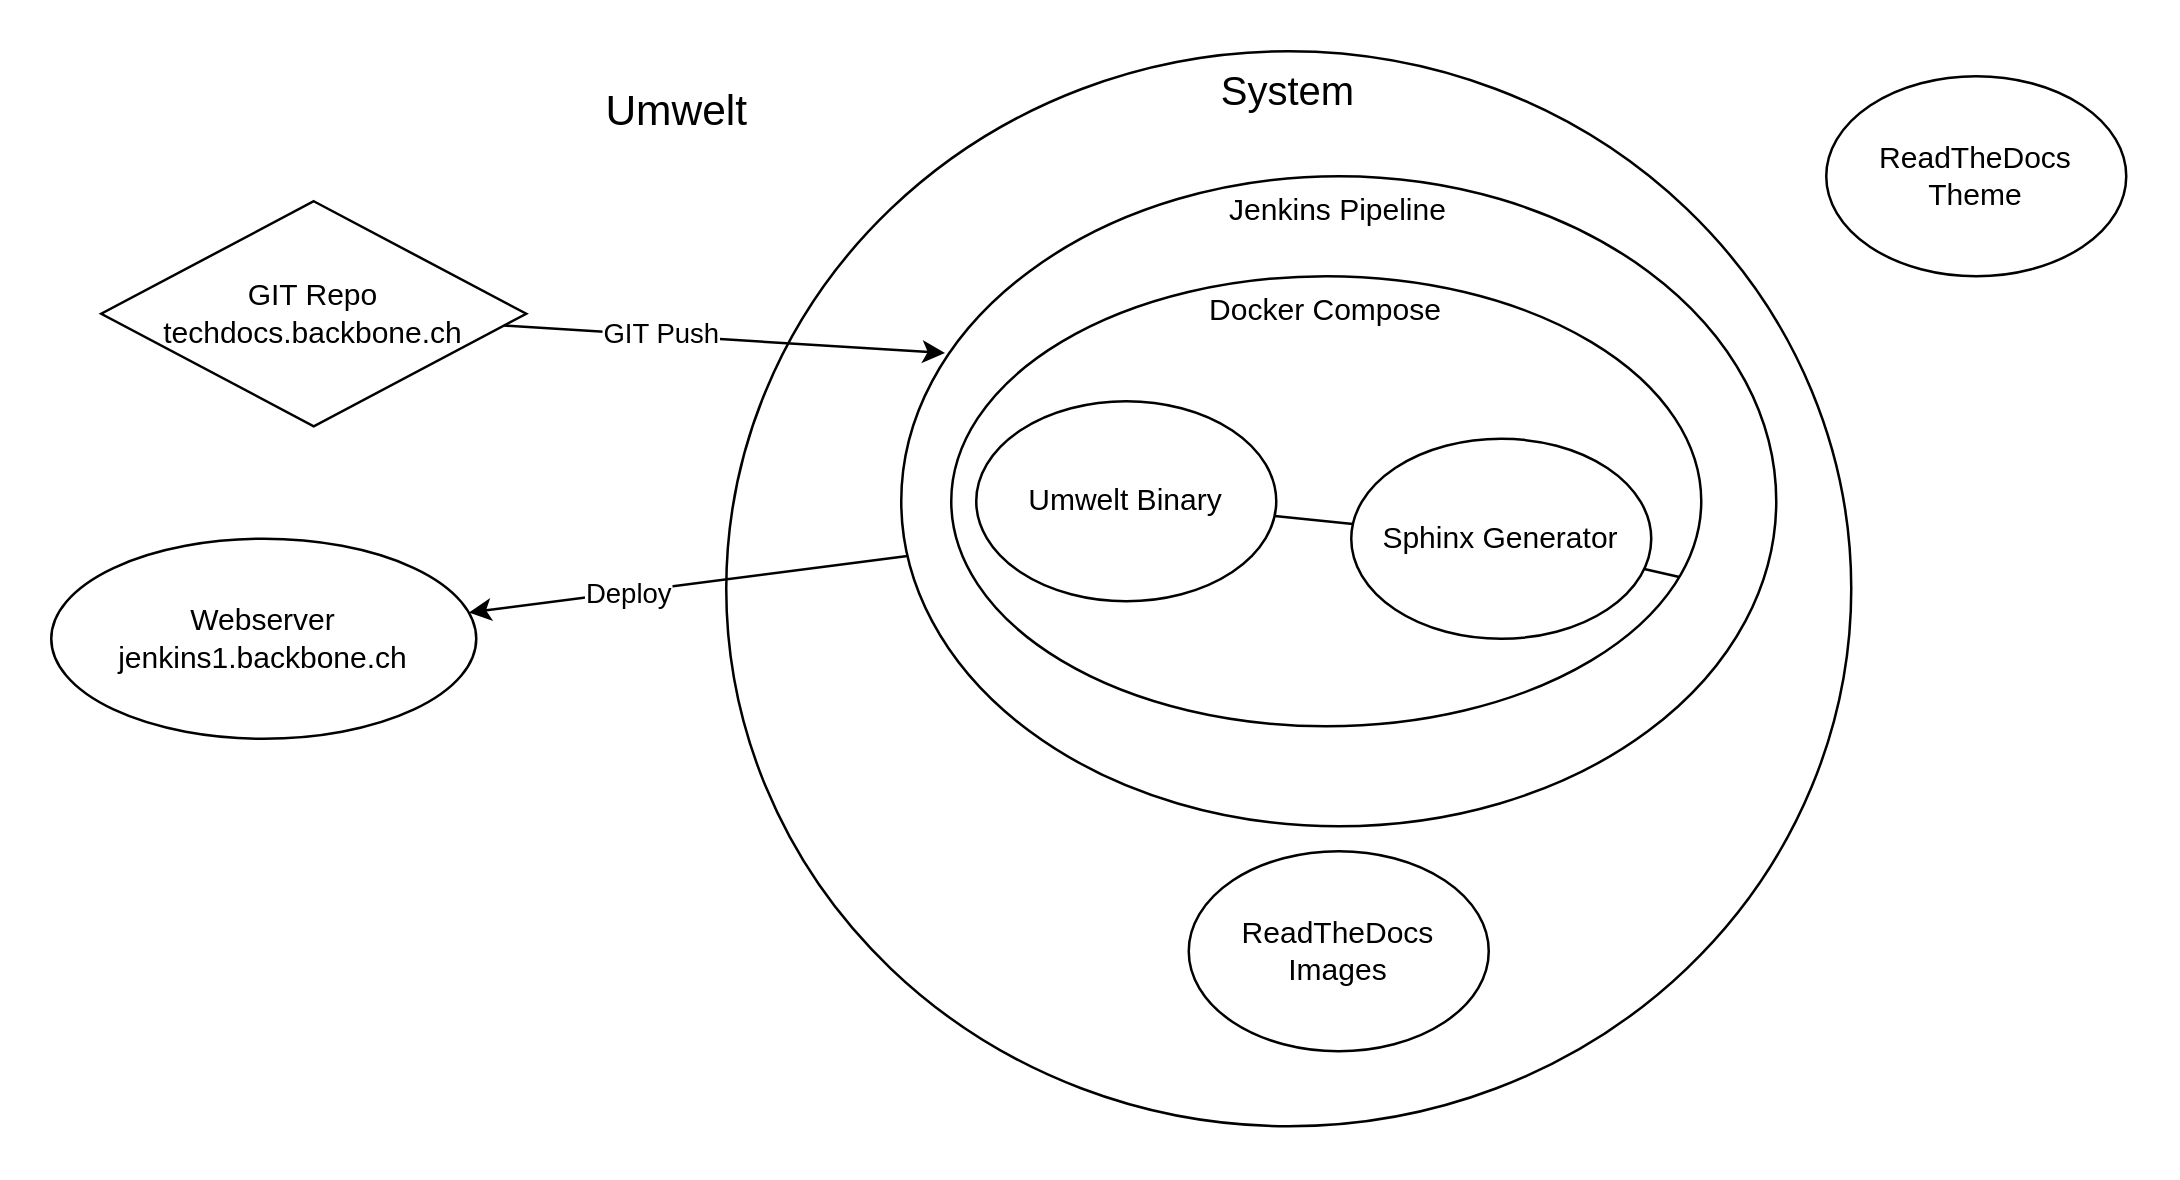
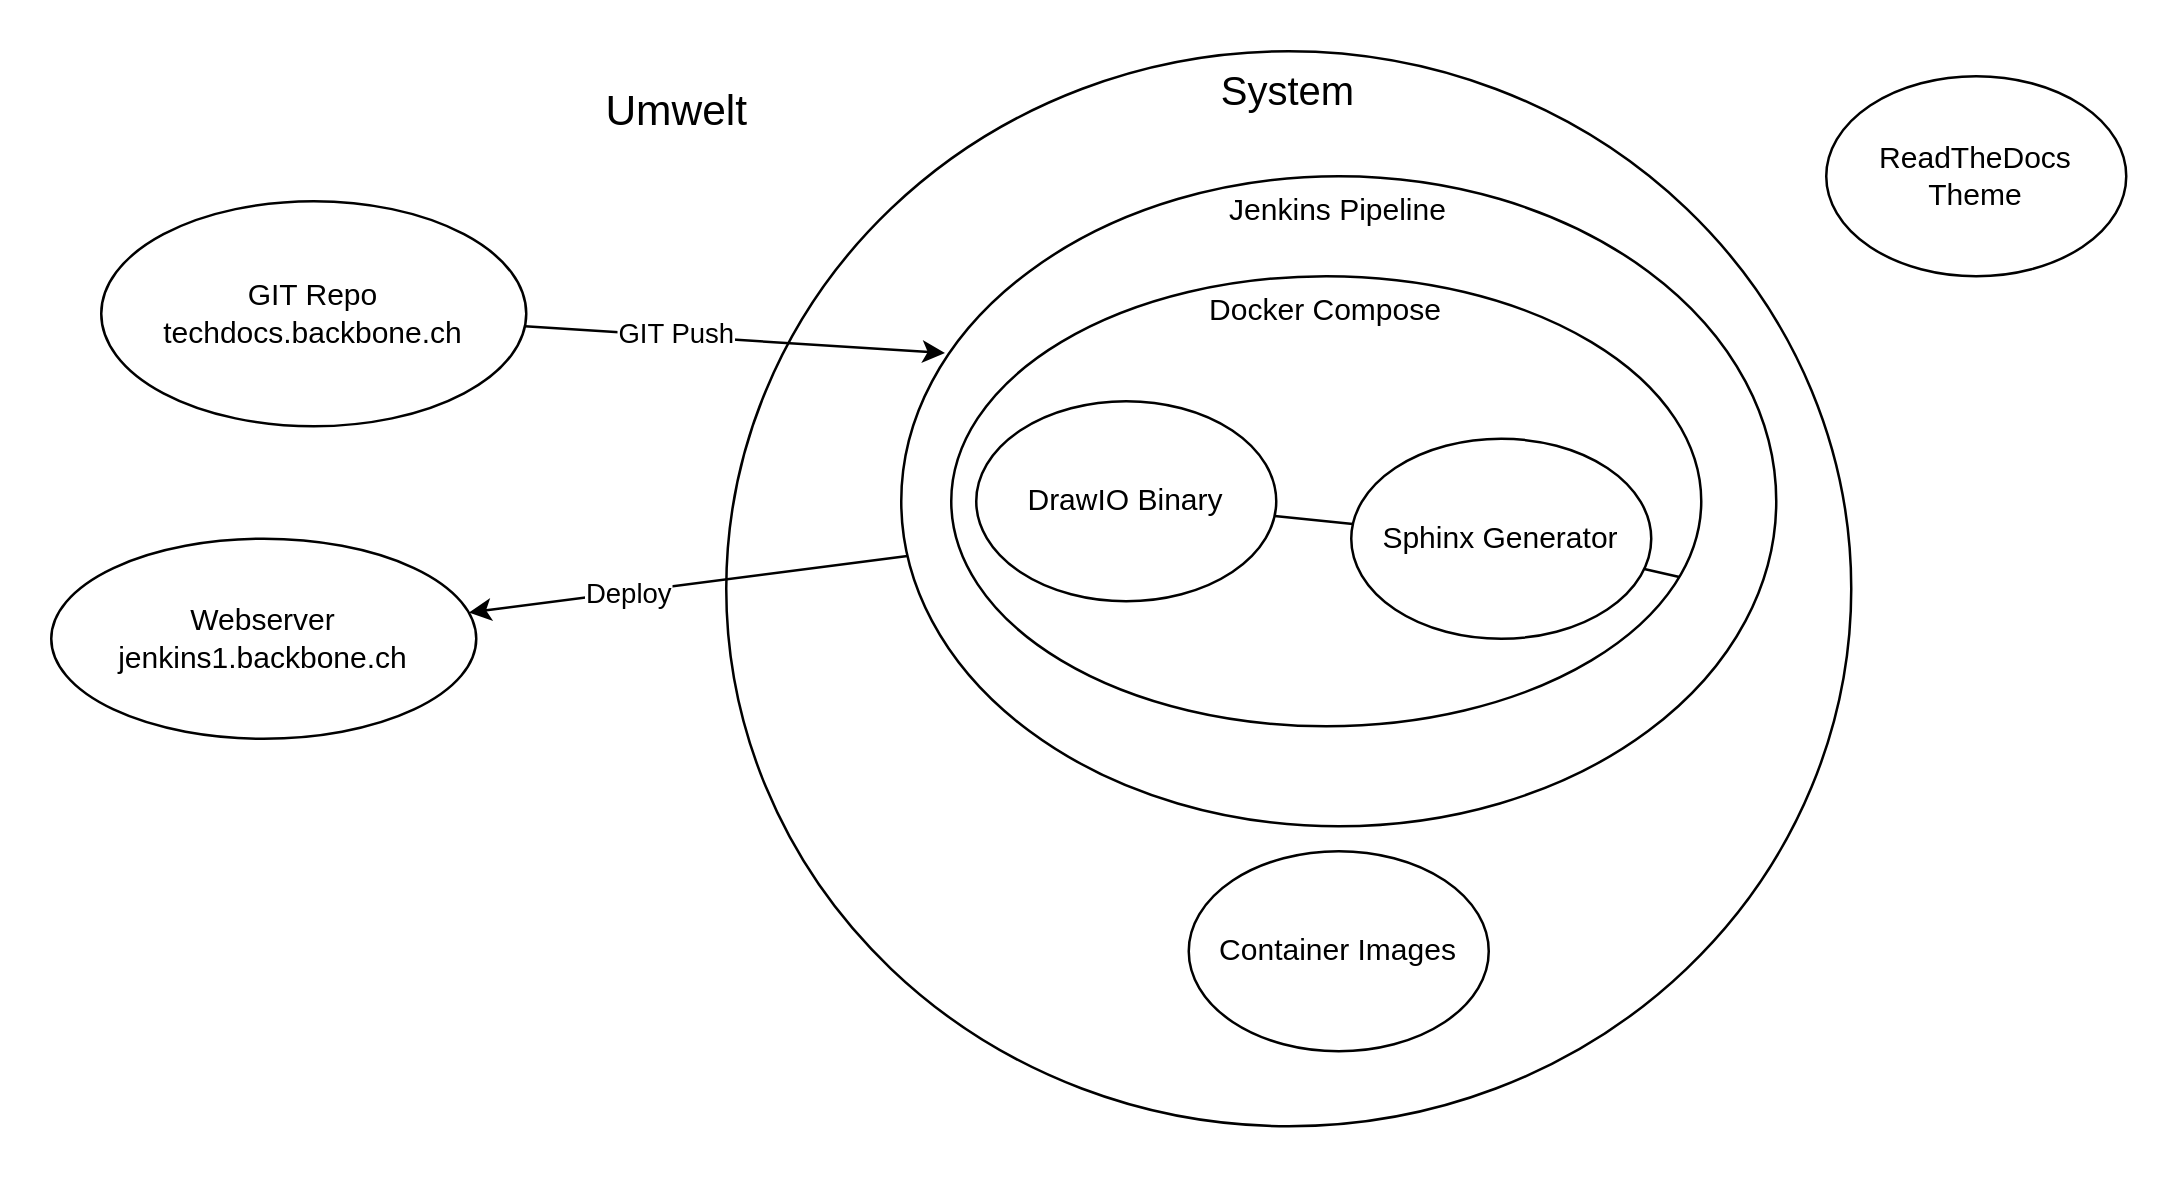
  <mxCell id="0" />
  <mxCell id="1" parent="0" />
  <mxCell id="2" value="System" style="ellipse;whiteSpace=wrap;html=1;horizontal=1;verticalAlign=top;fontSize=16;" vertex="1" parent="1"><mxGeometry x="290" y="20" width="450" height="430" as="geometry" /></mxCell>
  <mxCell id="3" value="&lt;div style=&quot;font-size: 17px;&quot;&gt;Umwelt&lt;/div&gt;" style="text;html=1;align=center;verticalAlign=middle;resizable=0;points=[];autosize=1;strokeColor=none;fillColor=none;fontSize=17;" vertex="1" parent="1"><mxGeometry x="230" y="30" width="80" height="30" as="geometry" /></mxCell>
- <mxCell id="4" value="&lt;div&gt;GIT Repo&lt;/div&gt;&lt;div&gt;techdocs.backbone.ch&lt;br&gt;&lt;/div&gt;" style="rhombus;whiteSpace=wrap;html=1;" vertex="1" parent="1"><mxGeometry x="40" y="80" width="170" height="90" as="geometry" /></mxCell>
+ <mxCell id="4" value="&lt;div&gt;GIT Repo&lt;/div&gt;&lt;div&gt;techdocs.backbone.ch&lt;br&gt;&lt;/div&gt;" style="ellipse;whiteSpace=wrap;html=1;" vertex="1" parent="1"><mxGeometry x="40" y="80" width="170" height="90" as="geometry" /></mxCell>
  <mxCell id="5" style="rounded=0;orthogonalLoop=1;jettySize=auto;html=1;" edge="1" parent="1" source="7" target="15"><mxGeometry relative="1" as="geometry" /></mxCell>
  <mxCell id="6" value="&lt;div&gt;Deploy&lt;/div&gt;" style="edgeLabel;html=1;align=center;verticalAlign=middle;resizable=0;points=[];" vertex="1" connectable="0" parent="5"><mxGeometry x="0.244" y="5" relative="1" as="geometry"><mxPoint x="-4" y="-4" as="offset" /></mxGeometry></mxCell>
  <mxCell id="7" value="Jenkins Pipeline" style="ellipse;whiteSpace=wrap;html=1;verticalAlign=top;" vertex="1" parent="1"><mxGeometry x="360" y="70" width="350" height="260" as="geometry" /></mxCell>
  <mxCell id="8" style="rounded=0;orthogonalLoop=1;jettySize=auto;html=1;entryX=0.05;entryY=0.272;entryDx=0;entryDy=0;entryPerimeter=0;" edge="1" parent="1" source="4" target="7"><mxGeometry relative="1" as="geometry"><mxPoint x="350" y="136.842" as="targetPoint" /></mxGeometry></mxCell>
  <mxCell id="9" value="&lt;div&gt;GIT Push&lt;/div&gt;" style="edgeLabel;html=1;align=center;verticalAlign=middle;resizable=0;points=[];" vertex="1" connectable="0" parent="8"><mxGeometry x="-0.311" relative="1" as="geometry"><mxPoint x="2" y="-1" as="offset" /></mxGeometry></mxCell>
  <mxCell id="10" value="Docker Compose" style="ellipse;whiteSpace=wrap;html=1;verticalAlign=top;" vertex="1" parent="1"><mxGeometry x="380" y="110" width="300" height="180" as="geometry" /></mxCell>
- <mxCell id="11" value="&lt;div&gt;ReadTheDocs Images&lt;/div&gt;" style="ellipse;whiteSpace=wrap;html=1;" vertex="1" parent="1"><mxGeometry x="475" y="340" width="120" height="80" as="geometry" /></mxCell>
+ <mxCell id="11" value="&lt;div&gt;Container Images&lt;/div&gt;" style="ellipse;whiteSpace=wrap;html=1;" vertex="1" parent="1"><mxGeometry x="475" y="340" width="120" height="80" as="geometry" /></mxCell>
  <mxCell id="12" value="&lt;div&gt;ReadTheDocs&lt;/div&gt;Theme" style="ellipse;whiteSpace=wrap;html=1;" vertex="1" parent="1"><mxGeometry x="730" y="30" width="120" height="80" as="geometry" /></mxCell>
  <mxCell id="13" style="rounded=0;orthogonalLoop=1;jettySize=auto;html=1;endArrow=none;endFill=0;" edge="1" parent="1" source="14" target="10"><mxGeometry relative="1" as="geometry" /></mxCell>
  <mxCell id="14" value="Sphinx Generator" style="ellipse;whiteSpace=wrap;html=1;" vertex="1" parent="1"><mxGeometry x="540" y="175" width="120" height="80" as="geometry" /></mxCell>
  <mxCell id="15" value="&lt;div&gt;Webserver&lt;/div&gt;&lt;div&gt;jenkins1.backbone.ch&lt;br&gt;&lt;/div&gt;" style="ellipse;whiteSpace=wrap;html=1;" vertex="1" parent="1"><mxGeometry x="20" y="215" width="170" height="80" as="geometry" /></mxCell>
  <mxCell id="16" style="rounded=0;orthogonalLoop=1;jettySize=auto;html=1;endArrow=none;endFill=0;" edge="1" parent="1" source="17" target="14"><mxGeometry relative="1" as="geometry" /></mxCell>
- <mxCell id="17" value="Umwelt Binary" style="ellipse;whiteSpace=wrap;html=1;" vertex="1" parent="1"><mxGeometry x="390" y="160" width="120" height="80" as="geometry" /></mxCell>
+ <mxCell id="17" value="DrawIO Binary" style="ellipse;whiteSpace=wrap;html=1;" vertex="1" parent="1"><mxGeometry x="390" y="160" width="120" height="80" as="geometry" /></mxCell>
